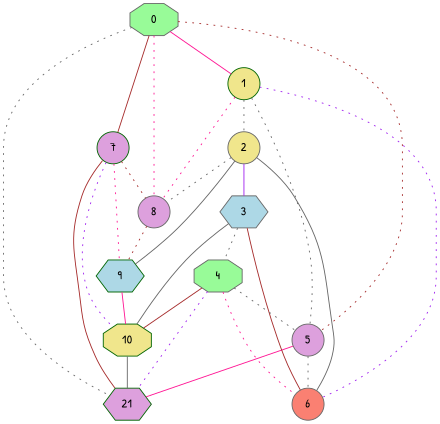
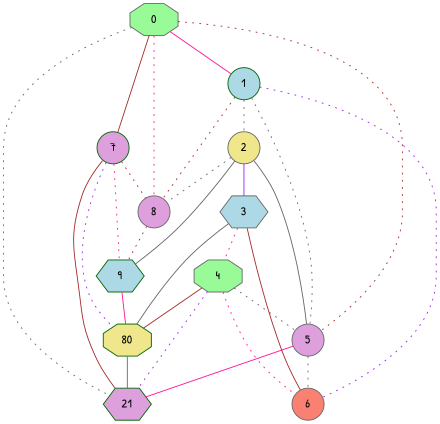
  graph {
    fontname="Patrick Hand"
    node [color=gray40 fillcolor=plum fontname="Patrick Hand" shape=circle style=filled]
    edge [color=gray40 fontname="Patrick Hand" style=dotted]
    0 [fillcolor=palegreen shape=octagon]
-   1 [color=darkgreen fillcolor=khaki]
+   1 [color=darkgreen fillcolor=lightblue]
    5
    7 [color=darkgreen]
    8
    n6 [color=darkgreen label=21 shape=hexagon]
    2 [fillcolor=khaki]
    6 [fillcolor=salmon]
    9 [color=darkgreen fillcolor=lightblue shape=hexagon]
-   10 [color=darkgreen fillcolor=khaki shape=octagon]
+   10 [color=darkgreen fillcolor=khaki shape=octagon label=80]
    3 [fillcolor=lightblue shape=hexagon]
    4 [fillcolor=palegreen shape=octagon]
    0 -- 1 [color=deeppink style=solid]
    0 -- 5 [color=brown]
    0 -- 7 [color=brown style=solid]
    0 -- 8 [color=deeppink]
    0 -- n6
    1 -- 5
-   1 -- 8 [color=deeppink]
+   1 -- 8 [color=brown]
    1 -- 2
    1 -- 6 [color=purple]
    5 -- n6 [color=deeppink style=solid]
    5 -- 6
    7 -- 8 [color=brown]
    7 -- n6 [color=brown style=solid]
    7 -- 9 [color=deeppink]
    7 -- 10 [color=purple]
    8 -- 9 [color=brown]
    2 -- 8
-   2 -- 6 [style=solid]
+   2 -- 5 [style=solid]
    2 -- 9 [style=solid]
    2 -- 3 [color=purple style=solid]
    9 -- 10 [color=deeppink style=solid]
    10 -- n6 [style=solid]
    3 -- 6 [color=brown style=solid]
    3 -- 10 [style=solid]
-   3 -- 4
+   3 -- 4 [color=deeppink]
    4 -- 5
    4 -- n6 [color=purple]
    4 -- 6 [color=deeppink]
    4 -- 10 [color=brown style=solid]
  }
